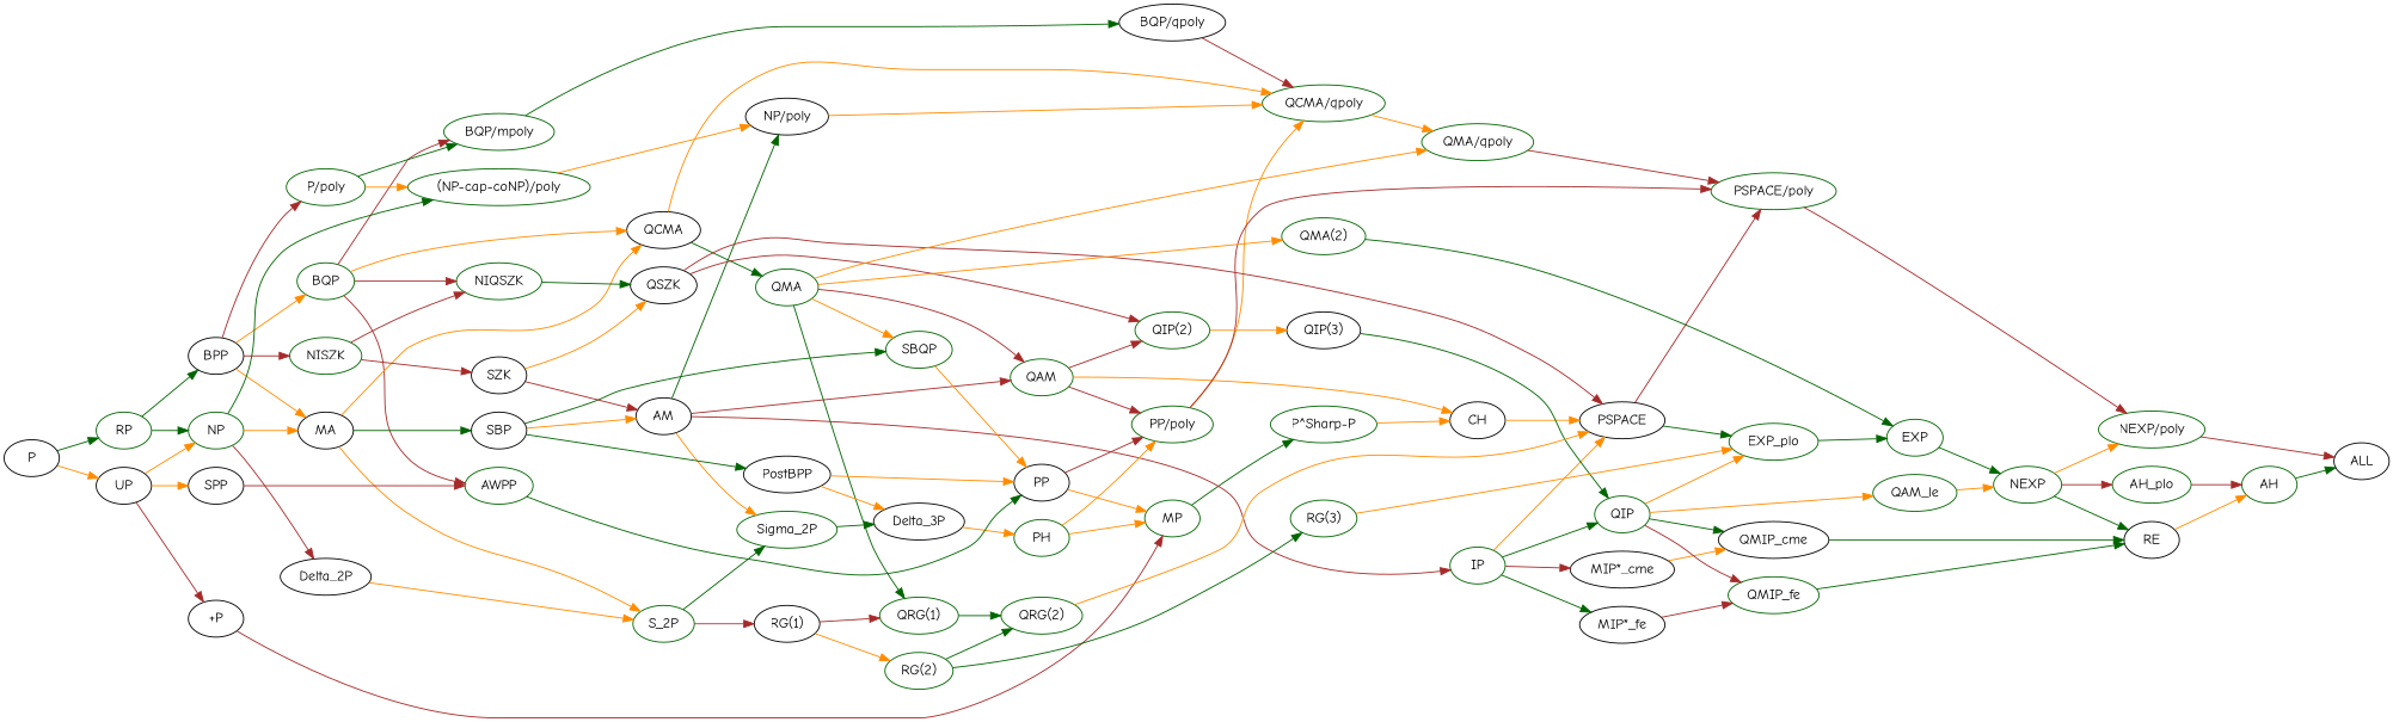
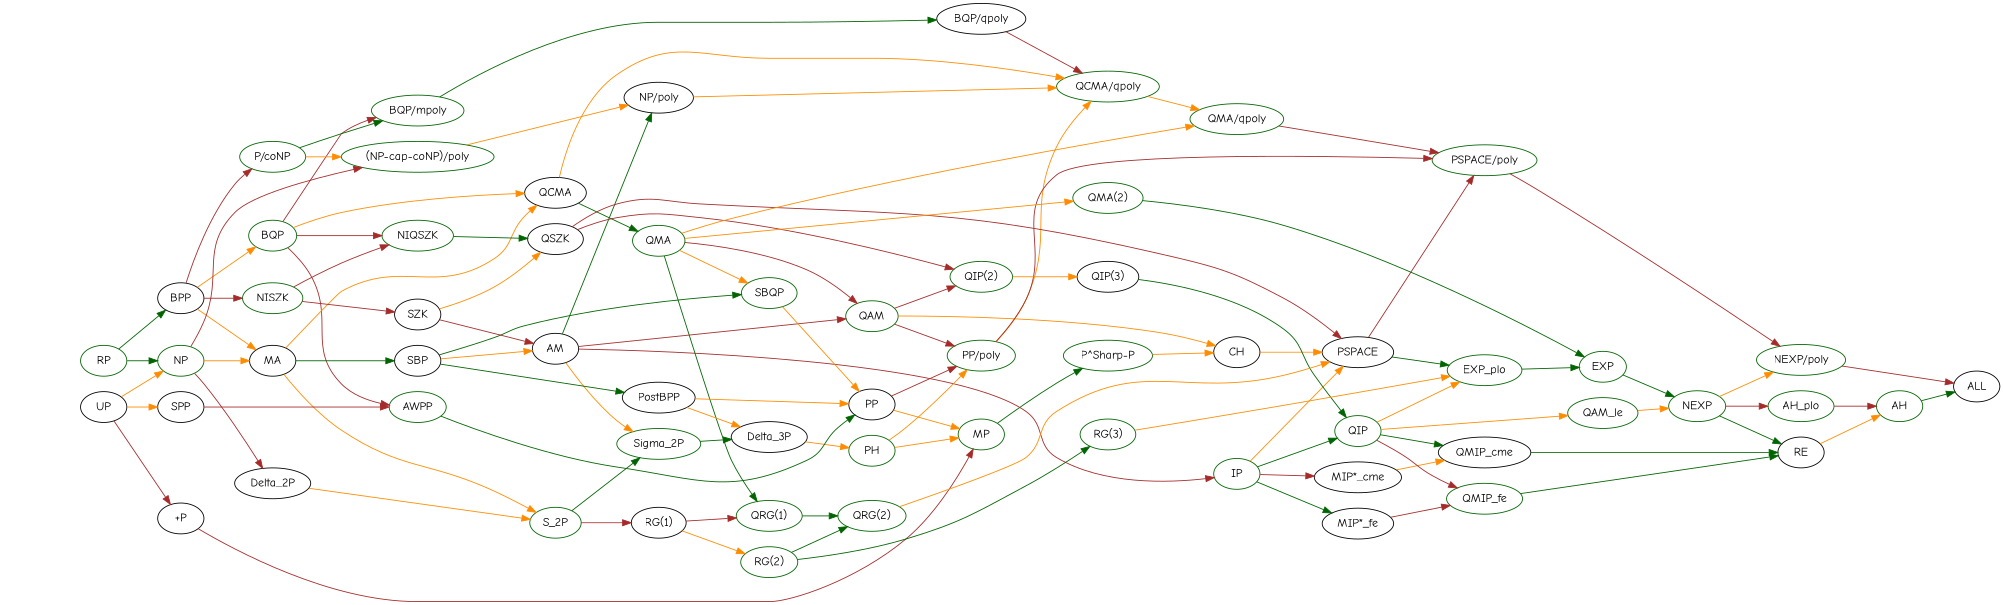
  digraph {
    bgcolor=white
    fontname="Comic Neue"
    rankdir=LR
    node [color=darkgreen fontcolor=black fontname="Comic Neue"]
    edge [color=darkorange fontname="Comic Neue"]
    n1 [label="(NP-cap-coNP)/poly"]
    n2 [color=black label="NP/poly"]
    n3 [label="QCMA/qpoly"]
    n4 [color=black label="+P"]
    n5 [label=MP]
    n6 [label="P^Sharp-P"]
    n7 [label=AH]
    n8 [color=black label=ALL]
    n9 [label=AH_plo]
    n10 [color=black label=AM]
    n11 [label=IP]
    n12 [label=QAM]
    n13 [label=Sigma_2P]
    n14 [color=black label=PSPACE]
    n15 [color=black label="MIP*_cme"]
    n16 [color=black label="MIP*_fe"]
    n17 [label=QIP]
    n18 [color=black label=CH]
    n19 [label="PP/poly"]
    n20 [label="QIP(2)"]
    n21 [color=black label=Delta_3P]
    n22 [label=AWPP]
    n23 [color=black label=PP]
    n24 [color=black label=BPP]
    n25 [label=BQP]
    n26 [color=black label=MA]
    n27 [label=NISZK]
-   n28 [label="P/poly"]
+   n28 [label="P/coNP"]
    n29 [label="BQP/mpoly"]
    n30 [label=NIQSZK]
    n31 [color=black label=QCMA]
    n32 [label=S_2P]
    n33 [color=black label=SBP]
    n34 [color=black label=SZK]
    n35 [color=black label="BQP/qpoly"]
    n36 [color=black label=QSZK]
    n37 [label=QMA]
    n38 [label="QMA/qpoly"]
    n39 [label=EXP_plo]
    n40 [label="PSPACE/poly"]
    n41 [color=black label=Delta_2P]
    n42 [color=black label="RG(1)"]
    n43 [label=PH]
    n44 [label=EXP]
    n45 [label=NEXP]
    n46 [label="NEXP/poly"]
    n47 [color=black label=RE]
    n48 [color=black label=QMIP_cme]
    n49 [label=QMIP_fe]
    n50 [label=QAM_le]
    n51 [color=black label=PostBPP]
    n52 [label=SBQP]
    n53 [label=NP]
-   n54 [color=black label=P]
    n55 [label=RP]
    n56 [color=black label=UP]
    n57 [color=black label=SPP]
    n58 [color=black label="QIP(3)"]
    n59 [label="QMA(2)"]
    n60 [label="QRG(1)"]
    n61 [label="QRG(2)"]
    n62 [label="RG(2)"]
    n63 [label="RG(3)"]
    n1 -> n2
    n2 -> n3
    n3 -> n38
    n4 -> n5 [color=brown]
    n5 -> n6 [color=darkgreen]
    n6 -> n18
    n7 -> n8 [color=darkgreen]
    n9 -> n7 [color=brown]
    n10 -> n2 [color=darkgreen]
    n10 -> n11 [color=brown]
    n10 -> n12 [color=brown]
    n10 -> n13
    n11 -> n14
    n11 -> n15 [color=brown]
    n11 -> n16 [color=darkgreen]
    n11 -> n17 [color=darkgreen]
    n12 -> n18
    n12 -> n19 [color=brown]
    n12 -> n20 [color=brown]
    n13 -> n21 [color=darkgreen]
    n14 -> n39 [color=darkgreen]
    n14 -> n40 [color=brown]
    n15 -> n48
    n16 -> n49 [color=brown]
    n17 -> n39
    n17 -> n48 [color=darkgreen]
    n17 -> n49 [color=brown]
    n17 -> n50
    n18 -> n14
    n19 -> n3
    n19 -> n40 [color=brown]
    n20 -> n58
    n21 -> n43
    n22 -> n23 [color=darkgreen]
    n23 -> n5
    n23 -> n19 [color=brown]
    n24 -> n25
    n24 -> n26
    n24 -> n27 [color=brown]
    n24 -> n28 [color=brown]
    n25 -> n22 [color=brown]
    n25 -> n29 [color=brown]
    n25 -> n30 [color=brown]
    n25 -> n31
    n26 -> n31
    n26 -> n32
    n26 -> n33 [color=darkgreen]
    n27 -> n30 [color=brown]
    n27 -> n34 [color=brown]
    n28 -> n1
    n28 -> n29 [color=darkgreen]
    n29 -> n35 [color=darkgreen]
    n30 -> n36 [color=darkgreen]
    n31 -> n3
    n31 -> n37 [color=darkgreen]
    n32 -> n13 [color=darkgreen]
    n32 -> n42 [color=brown]
    n33 -> n10
    n33 -> n51 [color=darkgreen]
    n33 -> n52 [color=darkgreen]
    n34 -> n10 [color=brown]
    n34 -> n36
    n35 -> n3 [color=brown]
    n36 -> n14 [color=brown]
    n36 -> n20 [color=brown]
    n37 -> n12 [color=brown]
    n37 -> n38
    n37 -> n52
    n37 -> n59
    n37 -> n60 [color=darkgreen]
    n38 -> n40 [color=brown]
    n39 -> n44 [color=darkgreen]
    n40 -> n46 [color=brown]
    n41 -> n32
    n42 -> n60 [color=brown]
    n42 -> n62
    n43 -> n5
    n43 -> n19
    n44 -> n45 [color=darkgreen]
    n45 -> n9 [color=brown]
    n45 -> n46
    n45 -> n47 [color=darkgreen]
    n46 -> n8 [color=brown]
    n47 -> n7
    n48 -> n47 [color=darkgreen]
    n49 -> n47 [color=darkgreen]
    n50 -> n45
    n51 -> n21
    n51 -> n23
    n52 -> n23
-   n53 -> n1 [color=darkgreen]
+   n53 -> n1 [color=brown]
    n53 -> n26
    n53 -> n41 [color=brown]
-   n54 -> n55 [color=darkgreen]
-   n54 -> n56
    n55 -> n24 [color=darkgreen]
    n55 -> n53 [color=darkgreen]
    n56 -> n4 [color=brown]
    n56 -> n53
    n56 -> n57
    n57 -> n22 [color=brown]
    n58 -> n17 [color=darkgreen]
    n59 -> n44 [color=darkgreen]
    n60 -> n61 [color=darkgreen]
    n61 -> n14
    n62 -> n61 [color=darkgreen]
    n62 -> n63 [color=darkgreen]
    n63 -> n39
  }
